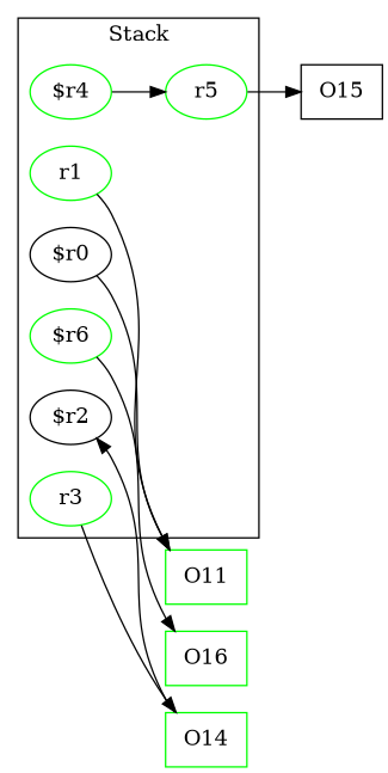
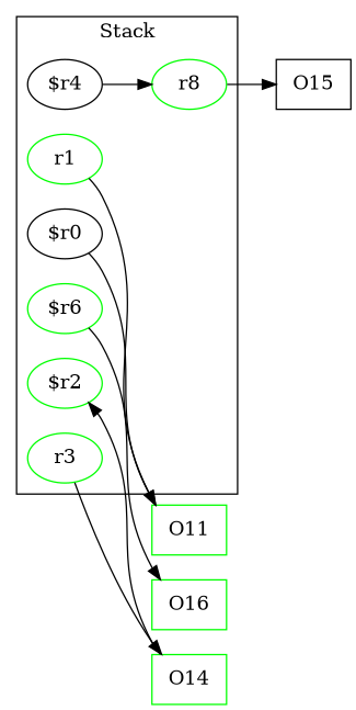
  digraph {
    rankDir=LR
    rankdir=LR
    node [color=green]
    r1
-   "$r2" [color=""]
+   "$r2"
    "$r0" [color=""]
-   r5
+   r5 [label=r8]
    "$r6"
    r3
-   "$r4"
+   "$r4" [color=""]
    n8 [label=O11 shape=box]
    O15 [color=black shape=box]
    O16 [shape=box]
    O14 [shape=box]
    subgraph cluster_1 {
      label=Stack
      r1
      "$r2"
      "$r0"
      r5
      "$r6"
      r3
      "$r4"
    }
    r1 -> n8
    "$r0" -> n8
    r5 -> O15
    "$r6" -> O16
    r3 -> O14
    "$r4" -> r5
    O14 -> "$r2"
  }
